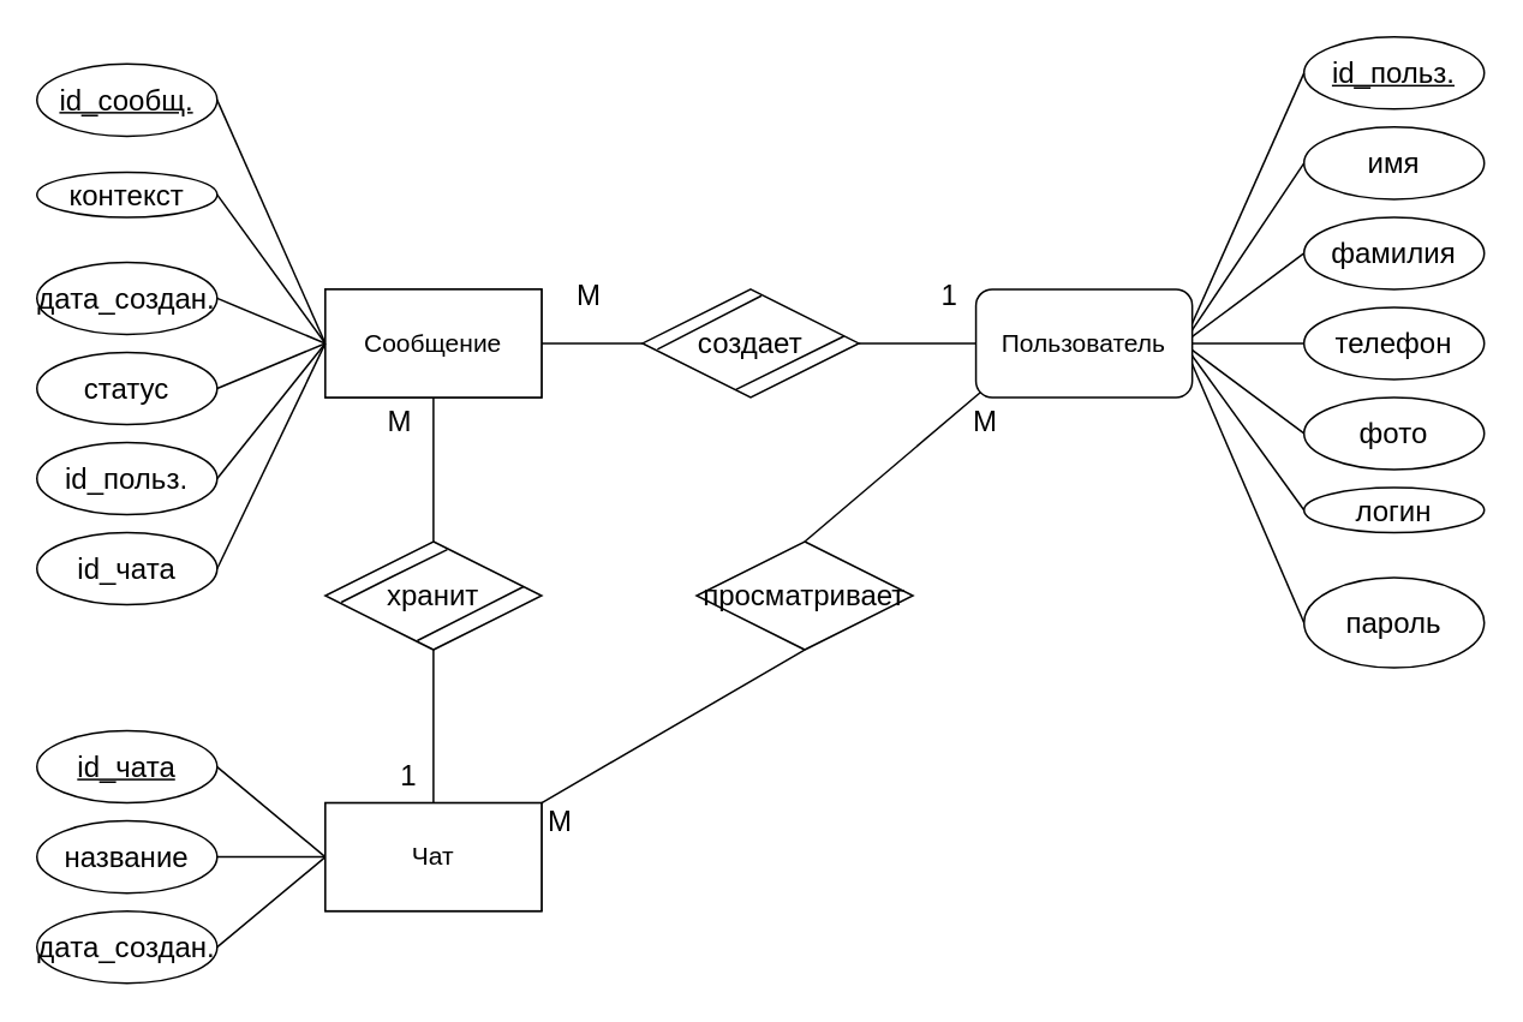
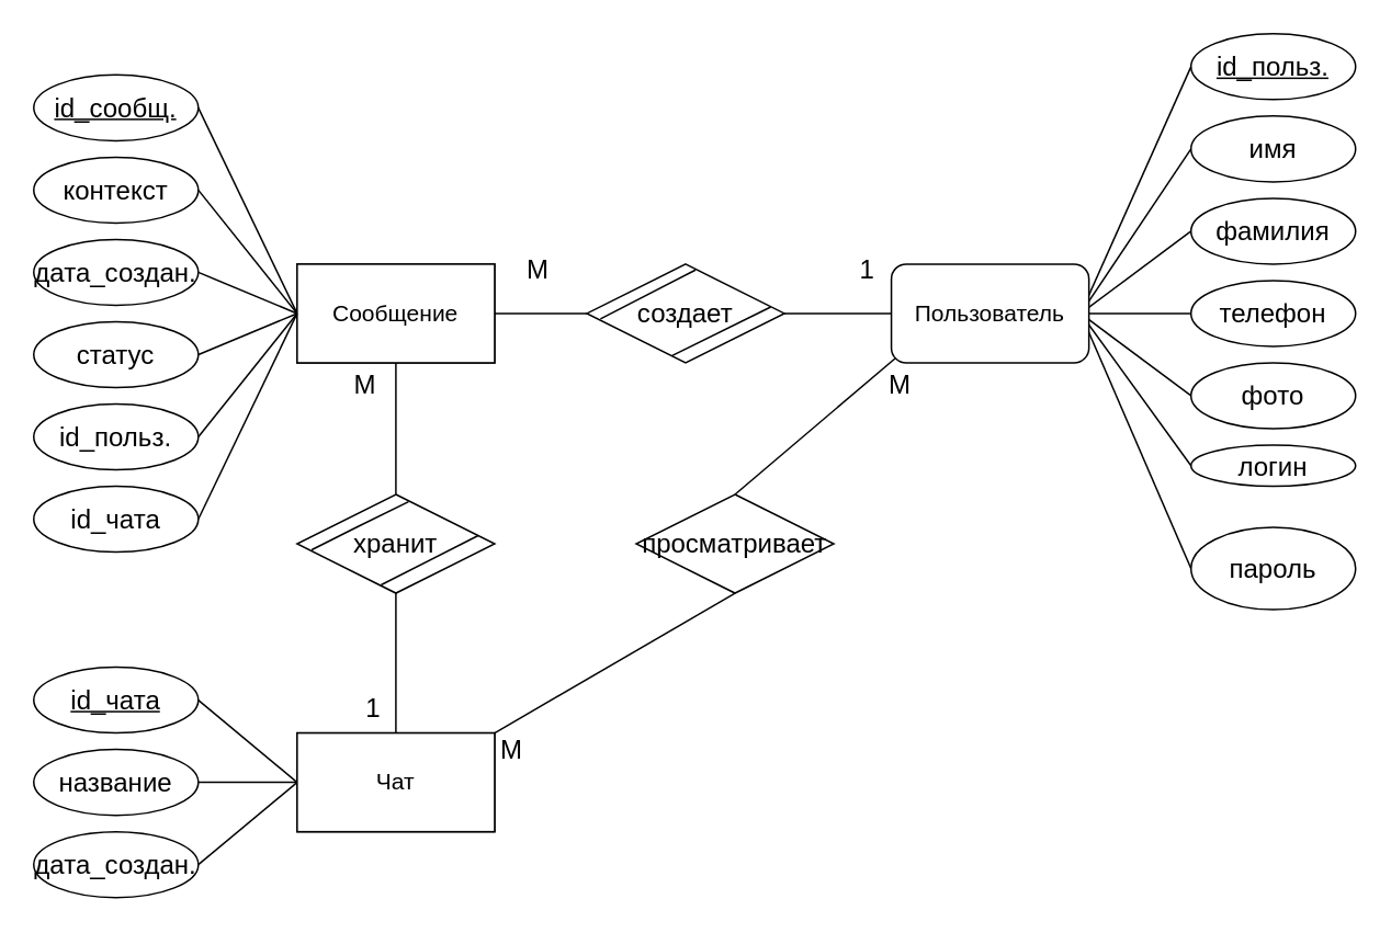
  <mxCell id="0" />
  <mxCell id="1" parent="0" />
  <mxCell id="2" value="Пользователь" style="shape=ext;margin=3;double=1;whiteSpace=wrap;html=1;align=center;fontSize=16;" parent="1" vertex="1"><mxGeometry x="546" y="165" width="110" height="50" as="geometry" /></mxCell>
  <mxCell id="3" value="Чат" style="shape=ext;margin=3;double=1;whiteSpace=wrap;html=1;align=center;fontSize=16;" parent="1" vertex="1"><mxGeometry x="180" y="445" width="120" height="60" as="geometry" /></mxCell>
  <mxCell id="4" value="Сообщение" style="shape=ext;margin=3;double=1;whiteSpace=wrap;html=1;align=center;fontSize=16;" parent="1" vertex="1"><mxGeometry x="180" y="160" width="120" height="60" as="geometry" /></mxCell>
  <mxCell id="5" value="id_польз." style="ellipse;whiteSpace=wrap;html=1;align=center;fontStyle=4;fontSize=16;" parent="1" vertex="1"><mxGeometry x="723" y="20" width="100" height="40" as="geometry" /></mxCell>
  <mxCell id="6" value="имя" style="ellipse;whiteSpace=wrap;html=1;align=center;fontSize=16;" parent="1" vertex="1"><mxGeometry x="723" y="70" width="100" height="40" as="geometry" /></mxCell>
  <mxCell id="7" value="фамилия" style="ellipse;whiteSpace=wrap;html=1;align=center;fontSize=16;" parent="1" vertex="1"><mxGeometry x="723" y="120" width="100" height="40" as="geometry" /></mxCell>
  <mxCell id="8" value="телефон" style="ellipse;whiteSpace=wrap;html=1;align=center;fontSize=16;" parent="1" vertex="1"><mxGeometry x="723" y="170" width="100" height="40" as="geometry" /></mxCell>
  <mxCell id="9" value="фото" style="ellipse;whiteSpace=wrap;html=1;align=center;fontSize=16;" parent="1" vertex="1"><mxGeometry x="723" y="220" width="100" height="40" as="geometry" /></mxCell>
  <mxCell id="10" value="логин" style="ellipse;whiteSpace=wrap;html=1;align=center;fontSize=16;" parent="1" vertex="1"><mxGeometry x="723" y="270" width="100" height="25" as="geometry" /></mxCell>
  <mxCell id="11" value="пароль" style="ellipse;whiteSpace=wrap;html=1;align=center;fontSize=16;" parent="1" vertex="1"><mxGeometry x="723" y="320" width="100" height="50" as="geometry" /></mxCell>
  <mxCell id="12" value="" style="endArrow=none;html=1;rounded=0;fontSize=12;startSize=8;endSize=8;curved=1;exitX=1;exitY=0.5;exitDx=0;exitDy=0;entryX=0;entryY=0.5;entryDx=0;entryDy=0;" parent="1" source="2" target="11" edge="1"><mxGeometry width="50" height="50" relative="1" as="geometry"><mxPoint x="686" y="300" as="sourcePoint" /><mxPoint x="736" y="250" as="targetPoint" /></mxGeometry></mxCell>
  <mxCell id="13" value="" style="endArrow=none;html=1;rounded=0;fontSize=12;startSize=8;endSize=8;curved=1;exitX=0;exitY=0.5;exitDx=0;exitDy=0;entryX=1;entryY=0.5;entryDx=0;entryDy=0;" parent="1" source="5" target="2" edge="1"><mxGeometry width="50" height="50" relative="1" as="geometry"><mxPoint x="686" y="300" as="sourcePoint" /><mxPoint x="736" y="250" as="targetPoint" /></mxGeometry></mxCell>
  <mxCell id="14" value="" style="endArrow=none;html=1;rounded=0;fontSize=12;startSize=8;endSize=8;curved=1;exitX=1;exitY=0.5;exitDx=0;exitDy=0;entryX=0;entryY=0.5;entryDx=0;entryDy=0;" parent="1" source="2" target="10" edge="1"><mxGeometry width="50" height="50" relative="1" as="geometry"><mxPoint x="686" y="300" as="sourcePoint" /><mxPoint x="736" y="250" as="targetPoint" /></mxGeometry></mxCell>
  <mxCell id="15" value="" style="endArrow=none;html=1;rounded=0;fontSize=12;startSize=8;endSize=8;curved=1;exitX=1;exitY=0.5;exitDx=0;exitDy=0;entryX=0;entryY=0.5;entryDx=0;entryDy=0;" parent="1" source="2" target="9" edge="1"><mxGeometry width="50" height="50" relative="1" as="geometry"><mxPoint x="686" y="300" as="sourcePoint" /><mxPoint x="736" y="250" as="targetPoint" /></mxGeometry></mxCell>
  <mxCell id="16" value="" style="endArrow=none;html=1;rounded=0;fontSize=12;startSize=8;endSize=8;curved=1;exitX=1;exitY=0.5;exitDx=0;exitDy=0;entryX=0;entryY=0.5;entryDx=0;entryDy=0;" parent="1" source="2" target="8" edge="1"><mxGeometry width="50" height="50" relative="1" as="geometry"><mxPoint x="686" y="300" as="sourcePoint" /><mxPoint x="736" y="250" as="targetPoint" /></mxGeometry></mxCell>
  <mxCell id="17" value="" style="endArrow=none;html=1;rounded=0;fontSize=12;startSize=8;endSize=8;curved=1;exitX=1;exitY=0.5;exitDx=0;exitDy=0;entryX=0;entryY=0.5;entryDx=0;entryDy=0;" parent="1" source="2" target="7" edge="1"><mxGeometry width="50" height="50" relative="1" as="geometry"><mxPoint x="686" y="300" as="sourcePoint" /><mxPoint x="736" y="250" as="targetPoint" /></mxGeometry></mxCell>
  <mxCell id="18" value="" style="endArrow=none;html=1;rounded=0;fontSize=12;startSize=8;endSize=8;curved=1;entryX=0;entryY=0.5;entryDx=0;entryDy=0;exitX=1;exitY=0.5;exitDx=0;exitDy=0;" parent="1" source="2" target="6" edge="1"><mxGeometry width="50" height="50" relative="1" as="geometry"><mxPoint x="686" y="300" as="sourcePoint" /><mxPoint x="736" y="250" as="targetPoint" /></mxGeometry></mxCell>
  <mxCell id="19" value="id_чата" style="ellipse;whiteSpace=wrap;html=1;align=center;fontStyle=4;fontSize=16;" parent="1" vertex="1"><mxGeometry x="20" y="405" width="100" height="40" as="geometry" /></mxCell>
  <mxCell id="20" value="название" style="ellipse;whiteSpace=wrap;html=1;align=center;fontSize=16;" parent="1" vertex="1"><mxGeometry x="20" y="455" width="100" height="40" as="geometry" /></mxCell>
  <mxCell id="21" value="дата_создан." style="ellipse;whiteSpace=wrap;html=1;align=center;fontSize=16;" parent="1" vertex="1"><mxGeometry x="20" y="505" width="100" height="40" as="geometry" /></mxCell>
  <mxCell id="22" value="" style="endArrow=none;html=1;rounded=0;fontSize=12;startSize=8;endSize=8;curved=1;exitX=1;exitY=0.5;exitDx=0;exitDy=0;entryX=0;entryY=0.5;entryDx=0;entryDy=0;" parent="1" source="19" target="3" edge="1"><mxGeometry width="50" height="50" relative="1" as="geometry"><mxPoint x="170" y="465" as="sourcePoint" /><mxPoint x="220" y="415" as="targetPoint" /></mxGeometry></mxCell>
  <mxCell id="23" value="" style="endArrow=none;html=1;rounded=0;fontSize=12;startSize=8;endSize=8;curved=1;exitX=1;exitY=0.5;exitDx=0;exitDy=0;entryX=0;entryY=0.5;entryDx=0;entryDy=0;" parent="1" source="20" target="3" edge="1"><mxGeometry width="50" height="50" relative="1" as="geometry"><mxPoint x="170" y="465" as="sourcePoint" /><mxPoint x="190" y="475" as="targetPoint" /></mxGeometry></mxCell>
  <mxCell id="24" value="" style="endArrow=none;html=1;rounded=0;fontSize=12;startSize=8;endSize=8;curved=1;exitX=1;exitY=0.5;exitDx=0;exitDy=0;entryX=0;entryY=0.5;entryDx=0;entryDy=0;" parent="1" source="21" target="3" edge="1"><mxGeometry width="50" height="50" relative="1" as="geometry"><mxPoint x="170" y="465" as="sourcePoint" /><mxPoint x="220" y="415" as="targetPoint" /></mxGeometry></mxCell>
- <mxCell id="25" value="id_сообщ." style="ellipse;whiteSpace=wrap;html=1;align=center;fontStyle=4;fontSize=16;" parent="1" vertex="1"><mxGeometry x="20" y="35" width="100" height="40" as="geometry" /></mxCell>
- <mxCell id="26" value="контекст" style="ellipse;whiteSpace=wrap;html=1;align=center;fontSize=16;" parent="1" vertex="1"><mxGeometry x="20" y="95" width="100" height="25" as="geometry" /></mxCell>
+ <mxCell id="25" value="id_сообщ." style="ellipse;whiteSpace=wrap;html=1;align=center;fontStyle=4;fontSize=16;" parent="1" vertex="1"><mxGeometry x="20" y="45" width="100" height="40" as="geometry" /></mxCell>
+ <mxCell id="26" value="контекст" style="ellipse;whiteSpace=wrap;html=1;align=center;fontSize=16;" parent="1" vertex="1"><mxGeometry x="20" y="95" width="100" height="40" as="geometry" /></mxCell>
  <mxCell id="27" value="дата_создан." style="ellipse;whiteSpace=wrap;html=1;align=center;fontSize=16;" parent="1" vertex="1"><mxGeometry x="20" y="145" width="100" height="40" as="geometry" /></mxCell>
  <mxCell id="28" value="статус" style="ellipse;whiteSpace=wrap;html=1;align=center;fontSize=16;" parent="1" vertex="1"><mxGeometry x="20" y="195" width="100" height="40" as="geometry" /></mxCell>
  <mxCell id="29" value="id_польз." style="ellipse;whiteSpace=wrap;html=1;align=center;fontSize=16;" parent="1" vertex="1"><mxGeometry x="20" y="245" width="100" height="40" as="geometry" /></mxCell>
  <mxCell id="30" value="" style="endArrow=none;html=1;rounded=0;fontSize=12;startSize=8;endSize=8;curved=1;exitX=1;exitY=0.5;exitDx=0;exitDy=0;entryX=0;entryY=0.5;entryDx=0;entryDy=0;" parent="1" source="25" target="4" edge="1"><mxGeometry width="50" height="50" relative="1" as="geometry"><mxPoint x="206" y="260" as="sourcePoint" /><mxPoint x="256" y="210" as="targetPoint" /></mxGeometry></mxCell>
  <mxCell id="31" value="" style="endArrow=none;html=1;rounded=0;fontSize=12;startSize=8;endSize=8;curved=1;exitX=1;exitY=0.5;exitDx=0;exitDy=0;entryX=0;entryY=0.5;entryDx=0;entryDy=0;" parent="1" source="26" target="4" edge="1"><mxGeometry width="50" height="50" relative="1" as="geometry"><mxPoint x="206" y="260" as="sourcePoint" /><mxPoint x="256" y="210" as="targetPoint" /></mxGeometry></mxCell>
  <mxCell id="32" value="" style="endArrow=none;html=1;rounded=0;fontSize=12;startSize=8;endSize=8;curved=1;exitX=1;exitY=0.5;exitDx=0;exitDy=0;entryX=0;entryY=0.5;entryDx=0;entryDy=0;" parent="1" source="27" target="4" edge="1"><mxGeometry width="50" height="50" relative="1" as="geometry"><mxPoint x="206" y="260" as="sourcePoint" /><mxPoint x="256" y="210" as="targetPoint" /></mxGeometry></mxCell>
  <mxCell id="33" value="" style="endArrow=none;html=1;rounded=0;fontSize=12;startSize=8;endSize=8;curved=1;exitX=1;exitY=0.5;exitDx=0;exitDy=0;entryX=0;entryY=0.5;entryDx=0;entryDy=0;" parent="1" source="28" target="4" edge="1"><mxGeometry width="50" height="50" relative="1" as="geometry"><mxPoint x="206" y="260" as="sourcePoint" /><mxPoint x="256" y="210" as="targetPoint" /></mxGeometry></mxCell>
  <mxCell id="34" value="" style="endArrow=none;html=1;rounded=0;fontSize=12;startSize=8;endSize=8;curved=1;exitX=1;exitY=0.5;exitDx=0;exitDy=0;entryX=0;entryY=0.5;entryDx=0;entryDy=0;" parent="1" source="29" target="4" edge="1"><mxGeometry width="50" height="50" relative="1" as="geometry"><mxPoint x="206" y="260" as="sourcePoint" /><mxPoint x="256" y="210" as="targetPoint" /></mxGeometry></mxCell>
  <mxCell id="35" value="создает" style="shape=rhombus;perimeter=rhombusPerimeter;whiteSpace=wrap;html=1;align=center;fontSize=16;" parent="1" vertex="1"><mxGeometry x="356" y="160" width="120" height="60" as="geometry" /></mxCell>
  <mxCell id="36" value="" style="endArrow=none;html=1;rounded=0;fontSize=12;startSize=8;endSize=8;curved=1;exitX=1;exitY=0.5;exitDx=0;exitDy=0;entryX=0;entryY=0.5;entryDx=0;entryDy=0;" parent="1" source="4" target="35" edge="1"><mxGeometry width="50" height="50" relative="1" as="geometry"><mxPoint x="446" y="300" as="sourcePoint" /><mxPoint x="496" y="250" as="targetPoint" /></mxGeometry></mxCell>
  <mxCell id="37" value="" style="endArrow=none;html=1;rounded=0;fontSize=12;startSize=8;endSize=8;curved=1;entryX=1;entryY=0.5;entryDx=0;entryDy=0;exitX=0;exitY=0.5;exitDx=0;exitDy=0;" parent="1" source="2" target="35" edge="1"><mxGeometry width="50" height="50" relative="1" as="geometry"><mxPoint x="446" y="300" as="sourcePoint" /><mxPoint x="496" y="250" as="targetPoint" /></mxGeometry></mxCell>
  <mxCell id="38" value="хранит" style="shape=rhombus;perimeter=rhombusPerimeter;whiteSpace=wrap;html=1;align=center;fontSize=16;" parent="1" vertex="1"><mxGeometry x="180" y="300" width="120" height="60" as="geometry" /></mxCell>
  <mxCell id="39" value="" style="endArrow=none;html=1;rounded=0;fontSize=12;startSize=8;endSize=8;curved=1;entryX=0.5;entryY=1;entryDx=0;entryDy=0;exitX=0.5;exitY=0;exitDx=0;exitDy=0;" parent="1" source="3" target="38" edge="1"><mxGeometry width="50" height="50" relative="1" as="geometry"><mxPoint x="196" y="400" as="sourcePoint" /><mxPoint x="276" y="390" as="targetPoint" /></mxGeometry></mxCell>
  <mxCell id="40" value="" style="endArrow=none;html=1;rounded=0;fontSize=12;startSize=8;endSize=8;curved=1;exitX=0.5;exitY=1;exitDx=0;exitDy=0;entryX=0.5;entryY=0;entryDx=0;entryDy=0;" parent="1" source="4" target="38" edge="1"><mxGeometry width="50" height="50" relative="1" as="geometry"><mxPoint x="196" y="400" as="sourcePoint" /><mxPoint x="240" y="300" as="targetPoint" /></mxGeometry></mxCell>
  <mxCell id="41" value="просматривает" style="shape=rhombus;perimeter=rhombusPerimeter;whiteSpace=wrap;html=1;align=center;fontSize=16;" parent="1" vertex="1"><mxGeometry x="386" y="300" width="120" height="60" as="geometry" /></mxCell>
  <mxCell id="42" value="" style="endArrow=none;html=1;rounded=0;fontSize=12;startSize=8;endSize=8;curved=1;exitX=1;exitY=0;exitDx=0;exitDy=0;entryX=0.5;entryY=1;entryDx=0;entryDy=0;" parent="1" source="3" target="41" edge="1"><mxGeometry width="50" height="50" relative="1" as="geometry"><mxPoint x="366" y="445" as="sourcePoint" /><mxPoint x="416" y="395" as="targetPoint" /></mxGeometry></mxCell>
  <mxCell id="43" value="" style="endArrow=none;html=1;rounded=0;fontSize=12;startSize=8;endSize=8;curved=1;exitX=0.5;exitY=0;exitDx=0;exitDy=0;entryX=0;entryY=1;entryDx=0;entryDy=0;" parent="1" source="41" target="2" edge="1"><mxGeometry width="50" height="50" relative="1" as="geometry"><mxPoint x="426" y="290" as="sourcePoint" /><mxPoint x="476" y="240" as="targetPoint" /></mxGeometry></mxCell>
  <mxCell id="44" value="М" style="text;html=1;align=center;verticalAlign=middle;resizable=0;points=[];autosize=1;strokeColor=none;fillColor=none;fontSize=16;" parent="1" vertex="1"><mxGeometry x="306" y="148" width="40" height="30" as="geometry" /></mxCell>
  <mxCell id="45" value="1" style="text;html=1;align=center;verticalAlign=middle;resizable=0;points=[];autosize=1;strokeColor=none;fillColor=none;fontSize=16;" parent="1" vertex="1"><mxGeometry x="511" y="148" width="30" height="30" as="geometry" /></mxCell>
  <mxCell id="46" value="М" style="text;html=1;align=center;verticalAlign=middle;resizable=0;points=[];autosize=1;strokeColor=none;fillColor=none;fontSize=16;" parent="1" vertex="1"><mxGeometry x="201" y="218" width="40" height="30" as="geometry" /></mxCell>
  <mxCell id="47" value="1" style="text;html=1;align=center;verticalAlign=middle;resizable=0;points=[];autosize=1;strokeColor=none;fillColor=none;fontSize=16;" parent="1" vertex="1"><mxGeometry x="211" y="415" width="30" height="30" as="geometry" /></mxCell>
  <mxCell id="48" value="М" style="text;html=1;align=center;verticalAlign=middle;resizable=0;points=[];autosize=1;strokeColor=none;fillColor=none;fontSize=16;" parent="1" vertex="1"><mxGeometry x="290" y="440" width="40" height="30" as="geometry" /></mxCell>
  <mxCell id="49" value="М" style="text;html=1;align=center;verticalAlign=middle;resizable=0;points=[];autosize=1;strokeColor=none;fillColor=none;fontSize=16;" parent="1" vertex="1"><mxGeometry x="526" y="218" width="40" height="30" as="geometry" /></mxCell>
  <mxCell id="50" value="" style="endArrow=none;html=1;rounded=0;exitX=0.074;exitY=0.561;exitDx=0;exitDy=0;exitPerimeter=0;entryX=0.564;entryY=0.073;entryDx=0;entryDy=0;entryPerimeter=0;" parent="1" source="38" target="38" edge="1"><mxGeometry width="50" height="50" relative="1" as="geometry"><mxPoint x="285" y="300" as="sourcePoint" /><mxPoint x="335" y="250" as="targetPoint" /><Array as="points"><mxPoint x="216" y="320" /></Array></mxGeometry></mxCell>
  <mxCell id="51" value="" style="endArrow=none;html=1;rounded=0;exitX=0.074;exitY=0.561;exitDx=0;exitDy=0;exitPerimeter=0;entryX=0.564;entryY=0.073;entryDx=0;entryDy=0;entryPerimeter=0;" parent="1" edge="1"><mxGeometry width="50" height="50" relative="1" as="geometry"><mxPoint x="231" y="355" as="sourcePoint" /><mxPoint x="290" y="325" as="targetPoint" /></mxGeometry></mxCell>
  <mxCell id="52" value="" style="endArrow=none;html=1;rounded=0;exitX=0.069;exitY=0.554;exitDx=0;exitDy=0;exitPerimeter=0;entryX=0.55;entryY=0.059;entryDx=0;entryDy=0;entryPerimeter=0;" parent="1" source="35" target="35" edge="1"><mxGeometry width="50" height="50" relative="1" as="geometry"><mxPoint x="366" y="190" as="sourcePoint" /><mxPoint x="425" y="160" as="targetPoint" /></mxGeometry></mxCell>
  <mxCell id="53" value="" style="endArrow=none;html=1;rounded=0;exitX=0.432;exitY=0.927;exitDx=0;exitDy=0;exitPerimeter=0;entryX=0.931;entryY=0.434;entryDx=0;entryDy=0;entryPerimeter=0;" parent="1" source="35" target="35" edge="1"><mxGeometry width="50" height="50" relative="1" as="geometry"><mxPoint x="406" y="218" as="sourcePoint" /><mxPoint x="465" y="188" as="targetPoint" /></mxGeometry></mxCell>
  <mxCell id="54" value="&lt;font style=&quot;font-size: 14px;&quot;&gt;Сообщение&lt;/font&gt;" style="rounded=0;whiteSpace=wrap;html=1;" parent="1" vertex="1"><mxGeometry x="180" y="160" width="120" height="60" as="geometry" /></mxCell>
  <mxCell id="55" value="&lt;font style=&quot;font-size: 14px;&quot;&gt;Чат&lt;/font&gt;" style="rounded=0;whiteSpace=wrap;html=1;" parent="1" vertex="1"><mxGeometry x="180" y="445" width="120" height="60" as="geometry" /></mxCell>
  <mxCell id="56" value="&lt;font style=&quot;font-size: 14px;&quot;&gt;Пользователь&lt;/font&gt;" style="rounded=1;whiteSpace=wrap;html=1;" parent="1" vertex="1"><mxGeometry x="541" y="160" width="120" height="60" as="geometry" /></mxCell>
  <mxCell id="57" value="id_чата" style="ellipse;whiteSpace=wrap;html=1;align=center;fontSize=16;" vertex="1" parent="1"><mxGeometry x="20" y="295" width="100" height="40" as="geometry" /></mxCell>
  <mxCell id="58" value="" style="endArrow=none;html=1;rounded=0;fontSize=12;startSize=8;endSize=8;curved=1;exitX=1;exitY=0.5;exitDx=0;exitDy=0;entryX=0;entryY=0.5;entryDx=0;entryDy=0;" edge="1" parent="1" source="57" target="54"><mxGeometry width="50" height="50" relative="1" as="geometry"><mxPoint x="206" y="310" as="sourcePoint" /><mxPoint x="180" y="240" as="targetPoint" /></mxGeometry></mxCell>
